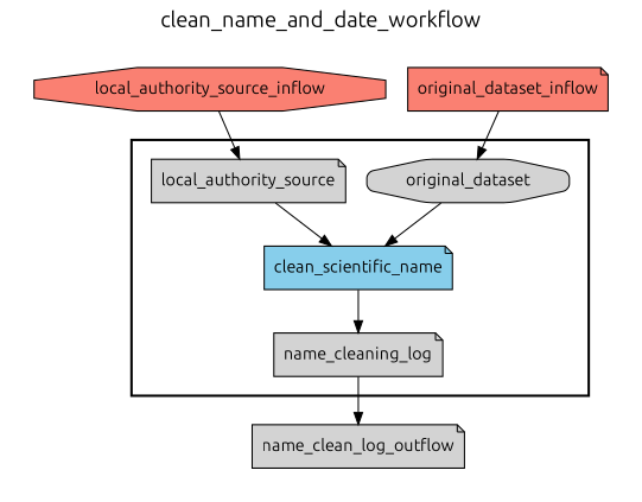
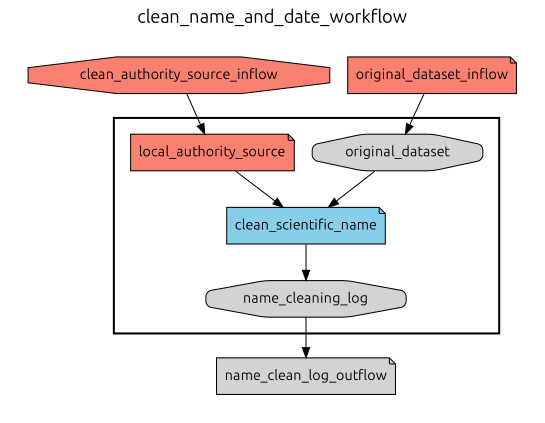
  digraph {
    fontname=Ubuntu
    fontsize=18
    label=clean_name_and_date_workflow
    labelloc=t
    rankdir=TB
    node [fillcolor=lightgrey fontname=Ubuntu peripheries=1 shape=note style=filled]
    edge [fontname=Ubuntu]
    clean_scientific_name [fillcolor=skyblue]
    original_dataset [shape=octagon style="rounded,filled"]
-   name_cleaning_log [style="rounded,filled"]
-   local_authority_source [style="rounded,filled"]
+   name_cleaning_log [shape=octagon style="rounded,filled"]
+   local_authority_source [fillcolor=salmon style="rounded,filled"]
    original_dataset_inflow [fillcolor=salmon width=0.2]
-   local_authority_source_inflow [fillcolor=salmon shape=octagon width=0.2]
+   local_authority_source_inflow [fillcolor=salmon shape=octagon width=0.2 label=clean_authority_source_inflow]
    n7 [label=name_clean_log_outflow width=0.2]
    subgraph cluster_1 {
      color=black
      label=""
      penwidth=2
      subgraph cluster_2 {
        color=white
        label=""
        penwidth=2
        clean_scientific_name
        original_dataset
        name_cleaning_log
        local_authority_source
      }
    }
    subgraph cluster_3 {
      color=white
      label=""
      penwidth=2
      subgraph cluster_4 {
        color=white
        label=""
        penwidth=2
        original_dataset_inflow
        local_authority_source_inflow
      }
    }
    subgraph cluster_5 {
      color=white
      label=""
      penwidth=2
      subgraph cluster_6 {
        color=white
        label=""
        penwidth=2
        n7
      }
    }
    clean_scientific_name -> name_cleaning_log
    original_dataset -> clean_scientific_name
    name_cleaning_log -> n7
    local_authority_source -> clean_scientific_name
    original_dataset_inflow -> original_dataset
    local_authority_source_inflow -> local_authority_source
  }
